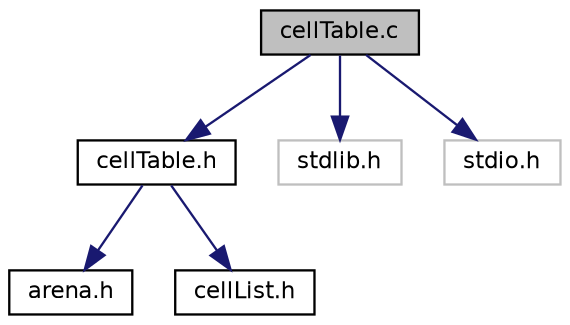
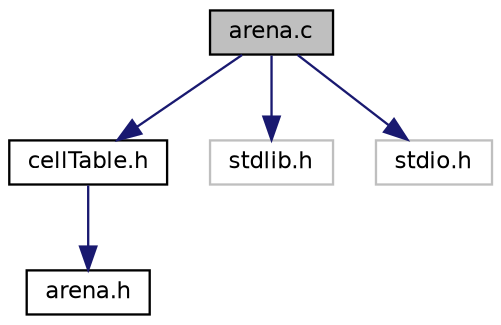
  digraph {
    node [color=black fillcolor=white fontname=Helvetica fontsize=10 shape=record style=filled]
    edge [color=midnightblue fontname=Helvetica fontsize=10 labelfontname=Helvetica labelfontsize=10 style=solid]
-   n1 [fillcolor=grey75 fontcolor=black height=0.2 label="cellTable.c" width=0.4]
+   n1 [fillcolor=grey75 fontcolor=black height=0.2 label="arena.c" width=0.4]
    n2 [height=0.2 label="cellTable.h" width=0.4]
    n3 [color=grey75 height=0.2 label="stdlib.h" width=0.4]
    n4 [color=grey75 height=0.2 label="stdio.h" width=0.4]
    n5 [height=0.2 label="arena.h" width=0.4]
-   n6 [height=0.2 label="cellList.h" width=0.4]
    n1 -> n2
    n1 -> n3
    n1 -> n4
    n2 -> n5
-   n2 -> n6
  }
